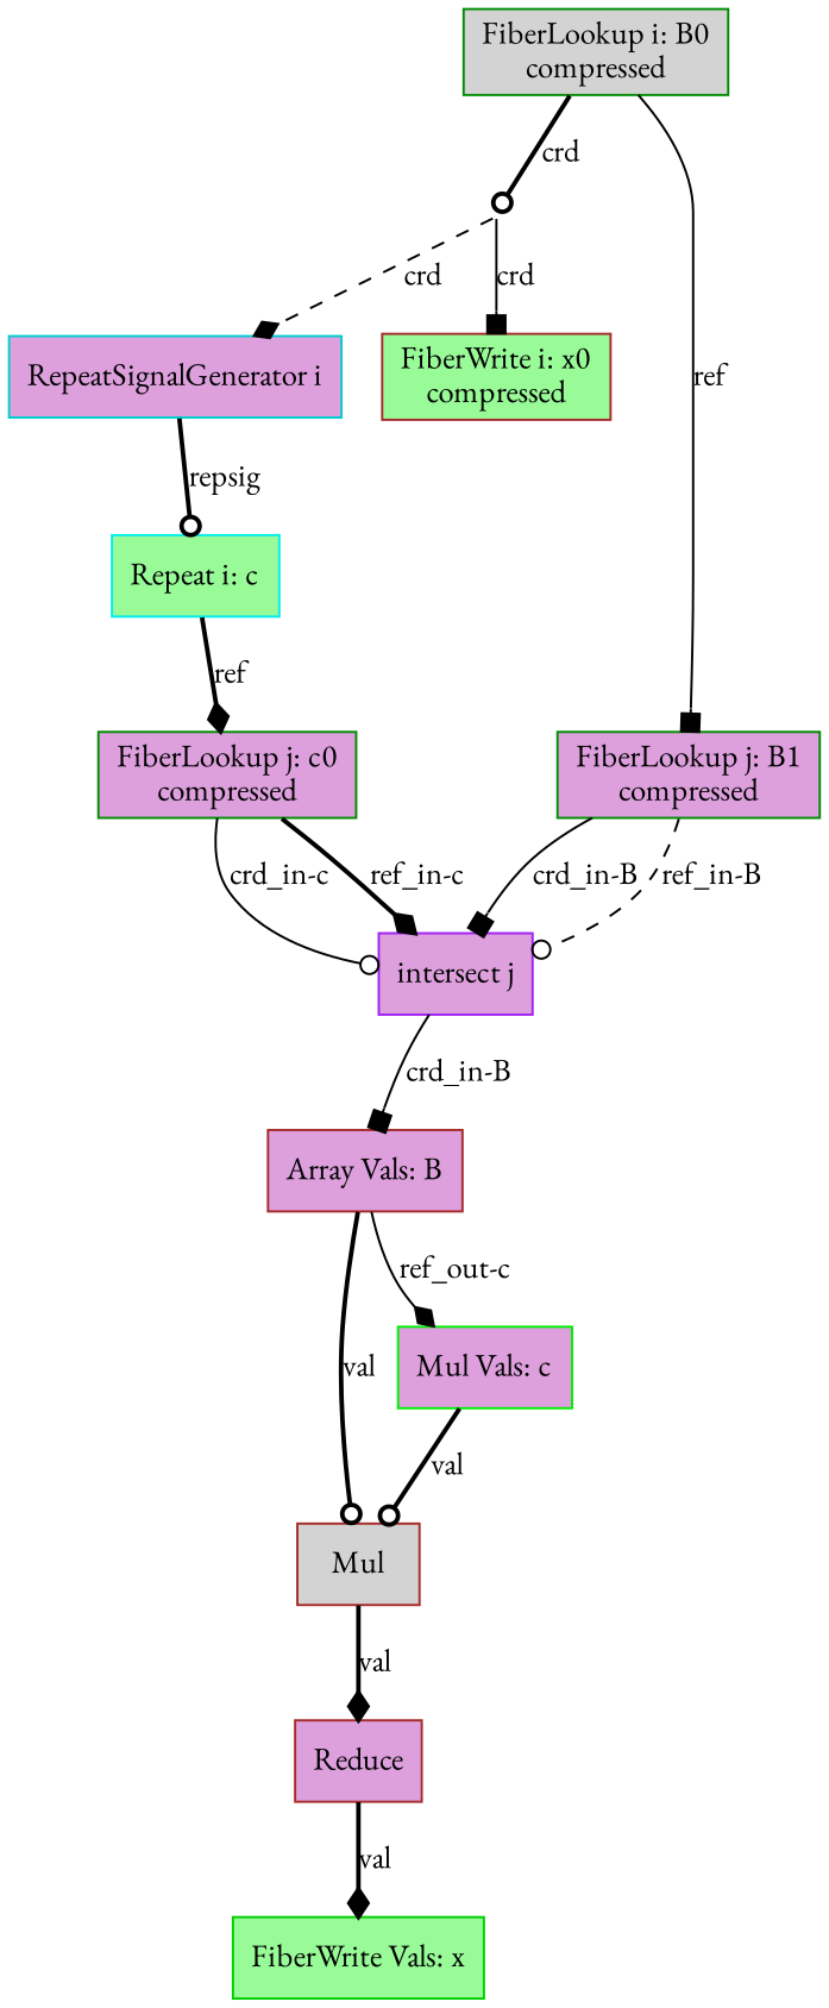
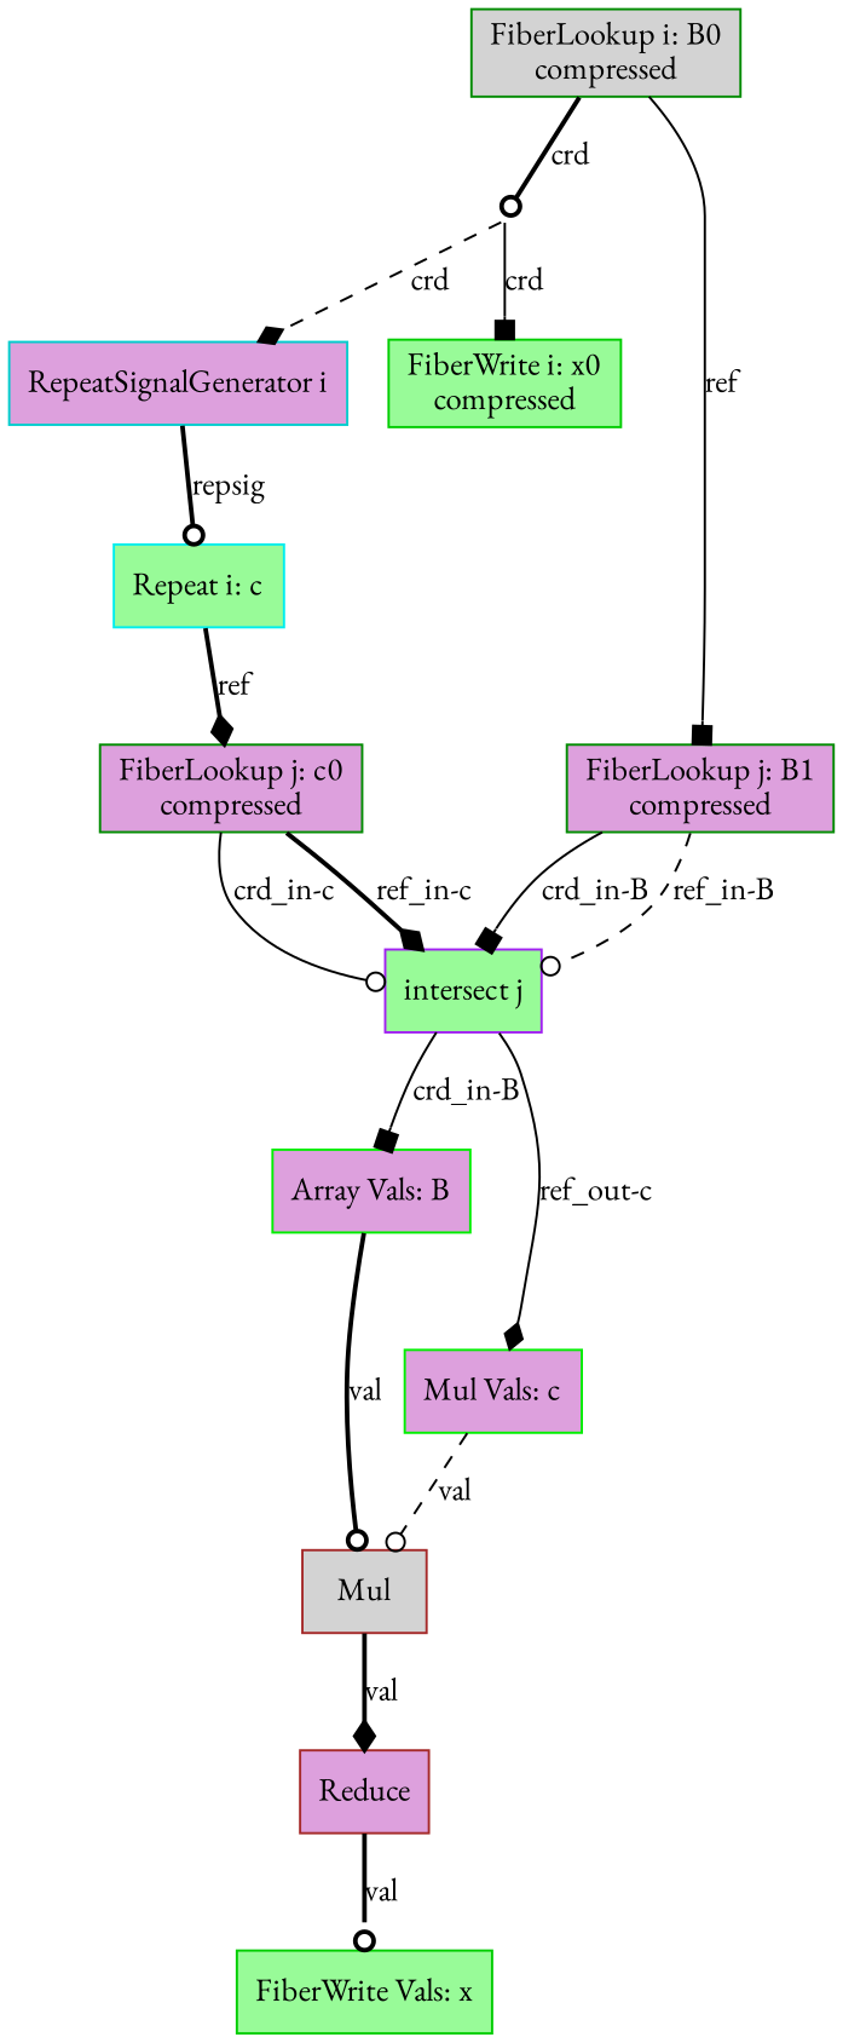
  digraph {
    fontname="EB Garamond"
    node [color=green4 fillcolor=plum fontname="EB Garamond" shape=box style=filled type=fiberlookup]
    edge [arrowhead=odot fontname="EB Garamond" style=bold type=ref]
    n1 [fillcolor=lightgrey format=compressed index=i label="FiberLookup i: B0\ncompressed" root=true src=true tensor=B]
    11 [shape=point style=invis type=broadcast color="" fillcolor=""]
    n3 [format=compressed index=j label="FiberLookup j: B1\ncompressed" root=false src=true tensor=B]
-   n4 [color=brown crdsize=B0_dim fillcolor=palegreen format=compressed index=i label="FiberWrite i: x0\ncompressed" segsize=2 sink=true tensor=x type=fiberwrite]
+   n4 [color=green3 crdsize=B0_dim fillcolor=palegreen format=compressed index=i label="FiberWrite i: x0\ncompressed" segsize=2 sink=true tensor=x type=fiberwrite]
    n5 [color=cyan3 index=i label="RepeatSignalGenerator i" type=repsiggen]
-   n6 [color=purple index=j label="intersect j" type=intersect]
+   n6 [color=purple fillcolor=palegreen index=j label="intersect j" type=intersect]
    n7 [color=cyan2 fillcolor=palegreen index=i label="Repeat i: c" root=true tensor=c type=repeat]
    n8 [format=compressed index=j label="FiberLookup j: c0\ncompressed" root=false src=true tensor=c]
-   n9 [color=brown label="Array Vals: B" tensor=B type=arrayvals]
+   n9 [color=green2 label="Array Vals: B" tensor=B type=arrayvals]
    n10 [color=green2 label="Mul Vals: c" tensor=c type=arrayvals]
    n11 [color=brown fillcolor=lightgrey label=Mul type=mul]
    n12 [color=brown label=Reduce type=reduce]
    n13 [color=green3 fillcolor=palegreen label="FiberWrite Vals: x" sink=true tensor=x type=fiberwrite]
    n1 -> 11 [label=crd type=crd]
    n1 -> n3 [arrowhead=box label=ref style=solid]
    11 -> n4 [arrowhead=box label=crd style=solid type=crd]
    11 -> n5 [arrowhead=diamond label=crd style=dashed type=crd]
    n3 -> n6 [arrowhead=box label="crd_in-B" style=solid type=crd]
    n3 -> n6 [label="ref_in-B" style=dashed]
    n5 -> n7 [label=repsig type=repsig]
    n6 -> n9 [arrowhead=box label="crd_in-B" style=solid]
-   n9 -> n10 [arrowhead=diamond label="ref_out-c" style=solid]
+   n6 -> n10 [arrowhead=diamond label="ref_out-c" style=solid]
    n7 -> n8 [arrowhead=diamond label=ref]
    n8 -> n6 [label="crd_in-c" style=solid type=crd]
    n8 -> n6 [arrowhead=diamond label="ref_in-c"]
    n9 -> n11 [label=val type=val]
-   n10 -> n11 [label=val type=val]
+   n10 -> n11 [label=val style=dashed type=val]
    n11 -> n12 [arrowhead=diamond label=val type=val]
-   n12 -> n13 [arrowhead=diamond label=val type=val]
+   n12 -> n13 [label=val type=val]
  }
